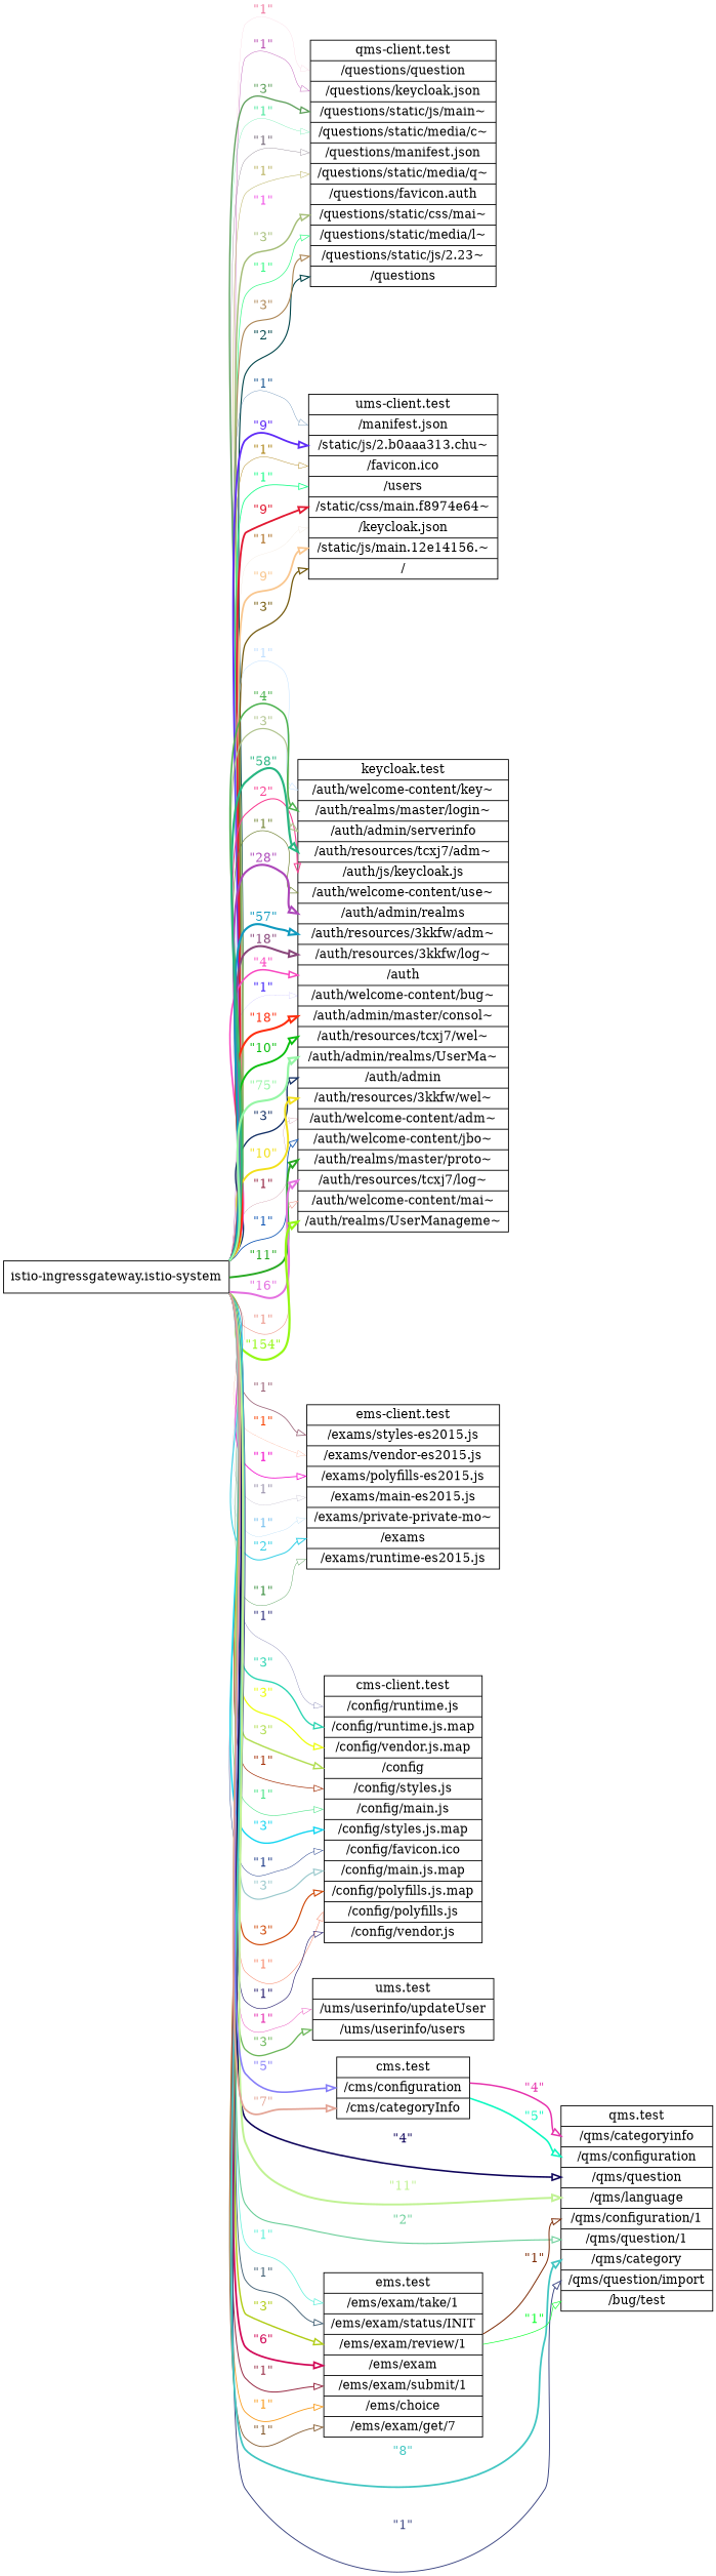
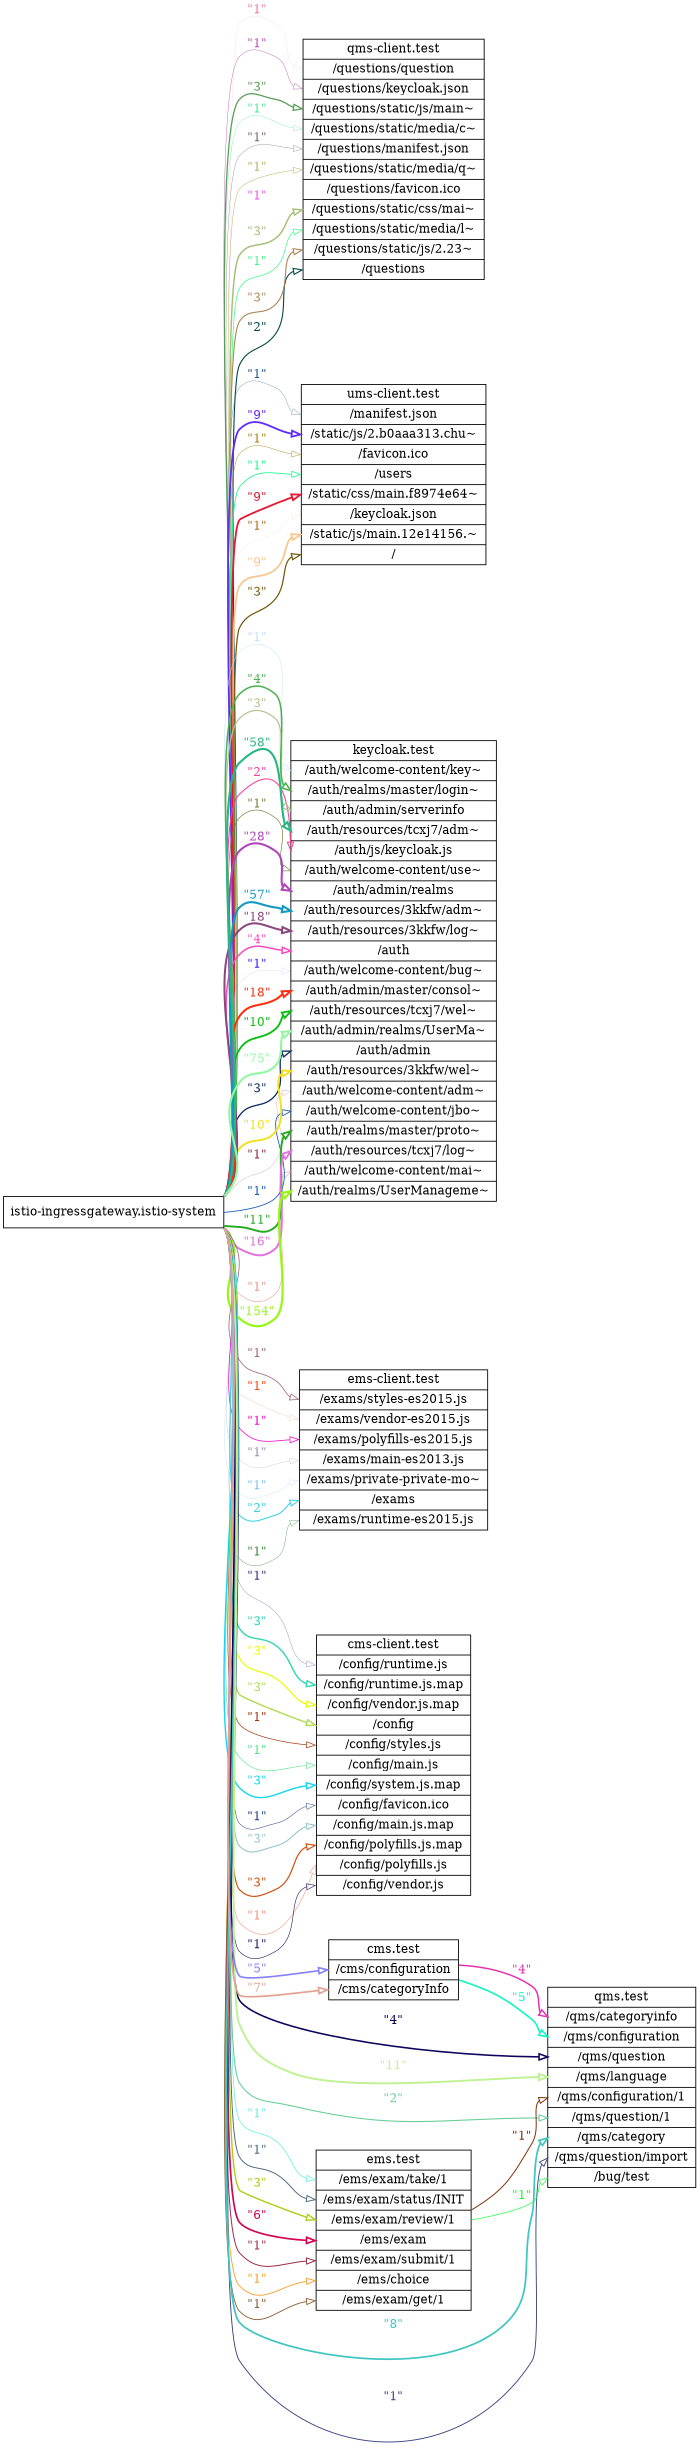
  digraph {
    fontname="DejaVu Serif"
    rankdir=LR
    node [fontname="DejaVu Serif" shape=record]
    edge [arrowhead=empty fontname="DejaVu Serif"]
    n1 [label="<istio_ingressgateway_istio_system> istio-ingressgateway.istio-system"]
-   n2 [label="<qms_client_test> qms-client.test|<_questions_question> /questions/question|<_questions_keycloak_json> /questions/keycloak.json|<_questions_static_js_main_> /questions/static/js/main~|<_questions_static_media_c_> /questions/static/media/c~|<_questions_manifest_json> /questions/manifest.json|<_questions_static_media_q_> /questions/static/media/q~|<_questions_favicon_ico> /questions/favicon.auth|<_questions_static_css_mai_> /questions/static/css/mai~|<_questions_static_media_l_> /questions/static/media/l~|<_questions_static_js_2_23_> /questions/static/js/2.23~|<_questions> /questions"]
+   n2 [label="<qms_client_test> qms-client.test|<_questions_question> /questions/question|<_questions_keycloak_json> /questions/keycloak.json|<_questions_static_js_main_> /questions/static/js/main~|<_questions_static_media_c_> /questions/static/media/c~|<_questions_manifest_json> /questions/manifest.json|<_questions_static_media_q_> /questions/static/media/q~|<_questions_favicon_ico> /questions/favicon.ico|<_questions_static_css_mai_> /questions/static/css/mai~|<_questions_static_media_l_> /questions/static/media/l~|<_questions_static_js_2_23_> /questions/static/js/2.23~|<_questions> /questions"]
    n3 [label="<ums_client_test> ums-client.test|<_manifest_json> /manifest.json|<_static_js_2_b0aaa313_chu_> /static/js/2.b0aaa313.chu~|<_favicon_ico> /favicon.ico|<_users> /users|<_static_css_main_f8974e64_> /static/css/main.f8974e64~|<_keycloak_json> /keycloak.json|<_static_js_main_12e14156__> /static/js/main.12e14156.~|<_> /"]
    n4 [label="<keycloak_test> keycloak.test|<_auth_welcome_content_key_> /auth/welcome-content/key~|<_auth_realms_master_login_> /auth/realms/master/login~|<_auth_admin_serverinfo> /auth/admin/serverinfo|<_auth_resources_tcxj7_adm_> /auth/resources/tcxj7/adm~|<_auth_js_keycloak_js> /auth/js/keycloak.js|<_auth_welcome_content_use_> /auth/welcome-content/use~|<_auth_admin_realms> /auth/admin/realms|<_auth_resources_3kkfw_adm_> /auth/resources/3kkfw/adm~|<_auth_resources_3kkfw_log_> /auth/resources/3kkfw/log~|<_auth> /auth|<_auth_welcome_content_bug_> /auth/welcome-content/bug~|<_auth_admin_master_consol_> /auth/admin/master/consol~|<_auth_resources_tcxj7_wel_> /auth/resources/tcxj7/wel~|<_auth_admin_realms_UserMa_> /auth/admin/realms/UserMa~|<_auth_admin> /auth/admin|<_auth_resources_3kkfw_wel_> /auth/resources/3kkfw/wel~|<_auth_welcome_content_adm_> /auth/welcome-content/adm~|<_auth_welcome_content_jbo_> /auth/welcome-content/jbo~|<_auth_realms_master_proto_> /auth/realms/master/proto~|<_auth_resources_tcxj7_log_> /auth/resources/tcxj7/log~|<_auth_welcome_content_mai_> /auth/welcome-content/mai~|<_auth_realms_UserManageme_> /auth/realms/UserManageme~"]
-   n5 [label="<ems_client_test> ems-client.test|<_exams_styles_es2015_js> /exams/styles-es2015.js|<_exams_vendor_es2015_js> /exams/vendor-es2015.js|<_exams_polyfills_es2015_js> /exams/polyfills-es2015.js|<_exams_main_es2015_js> /exams/main-es2015.js|<_exams_private_private_mo_> /exams/private-private-mo~|<_exams> /exams|<_exams_runtime_es2015_js> /exams/runtime-es2015.js"]
-   n6 [label="<cms_client_test> cms-client.test|<_config_runtime_js> /config/runtime.js|<_config_runtime_js_map> /config/runtime.js.map|<_config_vendor_js_map> /config/vendor.js.map|<_config> /config|<_config_styles_js> /config/styles.js|<_config_main_js> /config/main.js|<_config_styles_js_map> /config/styles.js.map|<_config_favicon_ico> /config/favicon.ico|<_config_main_js_map> /config/main.js.map|<_config_polyfills_js_map> /config/polyfills.js.map|<_config_polyfills_js> /config/polyfills.js|<_config_vendor_js> /config/vendor.js"]
-   n7 [label="<ums_test> ums.test|<_ums_userinfo_updateUser> /ums/userinfo/updateUser|<_ums_userinfo_users> /ums/userinfo/users"]
-   n8 [label="<ems_test> ems.test|<_ems_exam_take_1> /ems/exam/take/1|<_ems_exam_status_INIT> /ems/exam/status/INIT|<_ems_exam_review_1> /ems/exam/review/1|<_ems_exam> /ems/exam|<_ems_exam_submit_1> /ems/exam/submit/1|<_ems_choice> /ems/choice|<_ems_exam_get_1> /ems/exam/get/7"]
+   n5 [label="<ems_client_test> ems-client.test|<_exams_styles_es2015_js> /exams/styles-es2015.js|<_exams_vendor_es2015_js> /exams/vendor-es2015.js|<_exams_polyfills_es2015_js> /exams/polyfills-es2015.js|<_exams_main_es2015_js> /exams/main-es2013.js|<_exams_private_private_mo_> /exams/private-private-mo~|<_exams> /exams|<_exams_runtime_es2015_js> /exams/runtime-es2015.js"]
+   n6 [label="<cms_client_test> cms-client.test|<_config_runtime_js> /config/runtime.js|<_config_runtime_js_map> /config/runtime.js.map|<_config_vendor_js_map> /config/vendor.js.map|<_config> /config|<_config_styles_js> /config/styles.js|<_config_main_js> /config/main.js|<_config_styles_js_map> /config/system.js.map|<_config_favicon_ico> /config/favicon.ico|<_config_main_js_map> /config/main.js.map|<_config_polyfills_js_map> /config/polyfills.js.map|<_config_polyfills_js> /config/polyfills.js|<_config_vendor_js> /config/vendor.js"]
+   n8 [label="<ems_test> ems.test|<_ems_exam_take_1> /ems/exam/take/1|<_ems_exam_status_INIT> /ems/exam/status/INIT|<_ems_exam_review_1> /ems/exam/review/1|<_ems_exam> /ems/exam|<_ems_exam_submit_1> /ems/exam/submit/1|<_ems_choice> /ems/choice|<_ems_exam_get_1> /ems/exam/get/1"]
    n9 [label="<qms_test> qms.test|<_qms_categoryinfo> /qms/categoryinfo|<_qms_configuration> /qms/configuration|<_qms_question> /qms/question|<_qms_language> /qms/language|<_qms_configuration_1> /qms/configuration/1|<_qms_question_1> /qms/question/1|<_qms_category> /qms/category|<_qms_question_import> /qms/question/import|<_qms_test> /bug/test"]
    n10 [label="<cms_test> cms.test|<_cms_configuration> /cms/configuration|<_cms_categoryInfo> /cms/categoryInfo"]
    n1 -> n2 [color="#f051e6" headport=_questions_favicon_ico label=<<font color="#f051e6">"1"</font>> penwidth=0.030120481927710843 tailport="_questions_favicon_ico:e"]
    n1 -> n2 [color="#ef78a0" headport=_questions_question label=<<font color="#ef78a0">"1"</font>> penwidth=0.12048192771084337 tailport="_questions_question:e"]
    n1 -> n2 [color="#4ae79c" headport=_questions_static_media_c_ label=<<font color="#4ae79c">"1"</font>> penwidth=0.3313253012048192 tailport="_questions_static_media_c_:e"]
    n1 -> n2 [color="#736777" headport=_questions_manifest_json label=<<font color="#736777">"1"</font>> penwidth=0.36144578313253 tailport="_questions_manifest_json:e"]
    n1 -> n2 [color="#b74cb0" headport=_questions_keycloak_json label=<<font color="#b74cb0">"1"</font>> penwidth=0.4518072289156625 tailport="_questions_keycloak_json:e"]
    n1 -> n2 [color="#b9b261" headport=_questions_static_media_q_ label=<<font color="#b9b261">"1"</font>> penwidth=0.5722891566265059 tailport="_questions_static_media_q_:e"]
    n1 -> n2 [color="#3bf988" headport=_questions_static_media_l_ label=<<font color="#3bf988">"1"</font>> penwidth=0.813253012048193 tailport="_questions_static_media_l_:e"]
    n1 -> n2 [color="#02464b" headport=_questions label=<<font color="#02464b">"2"</font>> penwidth=1.2650602409638554 tailport="_questions:e"]
    n1 -> n2 [color="#ad8757" headport=_questions_static_js_2_23_ label=<<font color="#ad8757">"3"</font>> penwidth=1.2951807228915662 tailport="_questions_static_js_2_23_:e"]
    n1 -> n2 [color="#5a9d57" headport=_questions_static_js_main_ label=<<font color="#5a9d57">"3"</font>> penwidth=1.4759036144578308 tailport="_questions_static_js_main_:e"]
    n1 -> n2 [color="#a6be79" headport=_questions_static_css_mai_ label=<<font color="#a6be79">"3"</font>> penwidth=1.6867469879518062 tailport="_questions_static_css_mai_:e"]
    n1 -> n3 [color="#ab6a1d" headport=_keycloak_json label=<<font color="#ab6a1d">"1"</font>> penwidth=0.060240963855421686 tailport="_keycloak_json:e"]
    n1 -> n3 [color="#1e5992" headport=_manifest_json label=<<font color="#1e5992">"1"</font>> penwidth=0.30120481927710835 tailport="_manifest_json:e"]
    n1 -> n3 [color="#aa7f0d" headport=_favicon_ico label=<<font color="#aa7f0d">"1"</font>> penwidth=0.4819277108433733 tailport="_favicon_ico:e"]
    n1 -> n3 [color="#15fd87" headport=_users label=<<font color="#15fd87">"1"</font>> penwidth=0.9337349397590365 tailport="_users:e"]
    n1 -> n3 [color="#755b0f" headport=_ label=<<font color="#755b0f">"3"</font>> penwidth=1.44578313253012 tailport="_:e"]
    n1 -> n3 [color="#f9c68e" headport=_static_js_main_12e14156__ label=<<font color="#f9c68e">"9"</font>> penwidth=2.0481927710843357 tailport="_static_js_main_12e14156__:e"]
    n1 -> n3 [color="#5f2cf7" headport=_static_js_2_b0aaa313_chu_ label=<<font color="#5f2cf7">"9"</font>> penwidth=2.0783132530120465 tailport="_static_js_2_b0aaa313_chu_:e"]
    n1 -> n3 [color="#e21932" headport=_static_css_main_f8974e64_ label=<<font color="#e21932">"9"</font>> penwidth=2.1084337349397573 tailport="_static_css_main_f8974e64_:e"]
    n1 -> n4 [color="#391cf9" headport=_auth_welcome_content_bug_ label=<<font color="#391cf9">"1"</font>> penwidth=0.09036144578313253 tailport="_auth_welcome_content_bug_:e"]
    n1 -> n4 [color="#92203e" headport=_auth_welcome_content_adm_ label=<<font color="#92203e">"1"</font>> penwidth=0.18072289156626503 tailport="_auth_welcome_content_adm_:e"]
    n1 -> n4 [color="#bfdfff" headport=_auth_welcome_content_key_ label=<<font color="#bfdfff">"1"</font>> penwidth=0.5120481927710842 tailport="_auth_welcome_content_key_:e"]
    n1 -> n4 [color="#ec968a" headport=_auth_welcome_content_mai_ label=<<font color="#ec968a">"1"</font>> penwidth=0.6325301204819277 tailport="_auth_welcome_content_mai_:e"]
    n1 -> n4 [color="#6f8131" headport=_auth_welcome_content_use_ label=<<font color="#6f8131">"1"</font>> penwidth=0.7530120481927712 tailport="_auth_welcome_content_use_:e"]
    n1 -> n4 [color="#155ab6" headport=_auth_welcome_content_jbo_ label=<<font color="#155ab6">"1"</font>> penwidth=0.9638554216867474 tailport="_auth_welcome_content_jbo_:e"]
    n1 -> n4 [color="#f84093" headport=_auth_js_keycloak_js label=<<font color="#f84093">"2"</font>> penwidth=1.2048192771084338 tailport="_auth_js_keycloak_js:e"]
    n1 -> n4 [color="#b1c48f" headport=_auth_admin_serverinfo label=<<font color="#b1c48f">"3"</font>> penwidth=1.3855421686746985 tailport="_auth_admin_serverinfo:e"]
    n1 -> n4 [color="#122e64" headport=_auth_admin label=<<font color="#122e64">"3"</font>> penwidth=1.5361445783132524 tailport="_auth_admin:e"]
    n1 -> n4 [color="#f948c1" headport=_auth label=<<font color="#f948c1">"4"</font>> penwidth=1.7469879518072278 tailport="_auth:e"]
    n1 -> n4 [color="#4db24f" headport=_auth_realms_master_login_ label=<<font color="#4db24f">"4"</font>> penwidth=1.7771084337349385 tailport="_auth_realms_master_login_:e"]
    n1 -> n4 [color="#0bbf0f" headport=_auth_resources_tcxj7_wel_ label=<<font color="#0bbf0f">"10"</font>> penwidth=2.168674698795179 tailport="_auth_resources_tcxj7_wel_:e"]
    n1 -> n4 [color="#f2e01b" headport=_auth_resources_3kkfw_wel_ label=<<font color="#f2e01b">"10"</font>> penwidth=2.1987951807228896 tailport="_auth_resources_3kkfw_wel_:e"]
    n1 -> n4 [color="#28a923" headport=_auth_realms_master_proto_ label=<<font color="#28a923">"11"</font>> penwidth=2.2289156626506004 tailport="_auth_realms_master_proto_:e"]
    n1 -> n4 [color="#e471e0" headport=_auth_resources_tcxj7_log_ label=<<font color="#e471e0">"16"</font>> penwidth=2.289156626506022 tailport="_auth_resources_tcxj7_log_:e"]
    n1 -> n4 [color="#89477b" headport=_auth_resources_3kkfw_log_ label=<<font color="#89477b">"18"</font>> penwidth=2.3192771084337327 tailport="_auth_resources_3kkfw_log_:e"]
    n1 -> n4 [color="#fe2d0e" headport=_auth_admin_master_consol_ label=<<font color="#fe2d0e">"18"</font>> penwidth=2.3493975903614435 tailport="_auth_admin_master_consol_:e"]
    n1 -> n4 [color="#ac46b9" headport=_auth_admin_realms label=<<font color="#ac46b9">"28"</font>> penwidth=2.3795180722891542 tailport="_auth_admin_realms:e"]
    n1 -> n4 [color="#109abf" headport=_auth_resources_3kkfw_adm_ label=<<font color="#109abf">"57"</font>> penwidth=2.409638554216865 tailport="_auth_resources_3kkfw_adm_:e"]
    n1 -> n4 [color="#28b682" headport=_auth_resources_tcxj7_adm_ label=<<font color="#28b682">"58"</font>> penwidth=2.439759036144576 tailport="_auth_resources_tcxj7_adm_:e"]
    n1 -> n4 [color="#95f6a5" headport=_auth_admin_realms_UserMa_ label=<<font color="#95f6a5">"75"</font>> penwidth=2.4698795180722866 tailport="_auth_admin_realms_UserMa_:e"]
    n1 -> n4 [color="#95f814" headport=_auth_realms_UserManageme_ label=<<font color="#95f814">"154"</font>> penwidth=2.4999999999999973 tailport="_auth_realms_UserManageme_:e"]
    n1 -> n5 [color="#f94708" headport=_exams_vendor_es2015_js label=<<font color="#f94708">"1"</font>> penwidth=0.1506024096385542 tailport="_exams_vendor_es2015_js:e"]
    n1 -> n5 [color="#74beee" headport=_exams_private_private_mo_ label=<<font color="#74beee">"1"</font>> penwidth=0.21084337349397586 tailport="_exams_private_private_mo_:e"]
    n1 -> n5 [color="#9991ab" headport=_exams_main_es2015_js label=<<font color="#9991ab">"1"</font>> penwidth=0.2409638554216867 tailport="_exams_main_es2015_js:e"]
    n1 -> n5 [color="#328a37" headport=_exams_runtime_es2015_js label=<<font color="#328a37">"1"</font>> penwidth=0.39156626506024084 tailport="_exams_runtime_es2015_js:e"]
    n1 -> n5 [color="#f102c9" headport=_exams_polyfills_es2015_js label=<<font color="#f102c9">"1"</font>> penwidth=0.8734939759036148 tailport="_exams_polyfills_es2015_js:e"]
    n1 -> n5 [color="#9d677b" headport=_exams_styles_es2015_js label=<<font color="#9d677b">"1"</font>> penwidth=0.9036144578313257 tailport="_exams_styles_es2015_js:e"]
    n1 -> n5 [color="#37d0e6" headport=_exams label=<<font color="#37d0e6">"2"</font>> penwidth=1.174698795180723 tailport="_exams:e"]
    n1 -> n6 [color="#31327e" headport=_config_runtime_js label=<<font color="#31327e">"1"</font>> penwidth=0.2710843373493975 tailport="_config_runtime_js:e"]
    n1 -> n6 [color="#1d3b88" headport=_config_favicon_ico label=<<font color="#1d3b88">"1"</font>> penwidth=0.542168674698795 tailport="_config_favicon_ico:e"]
    n1 -> n6 [color="#f78b6d" headport=_config_polyfills_js label=<<font color="#f78b6d">"1"</font>> penwidth=0.6024096385542168 tailport="_config_polyfills_js:e"]
    n1 -> n6 [color="#4ce488" headport=_config_main_js label=<<font color="#4ce488">"1"</font>> penwidth=0.6626506024096386 tailport="_config_main_js:e"]
    n1 -> n6 [color="#241c6d" headport=_config_vendor_js label=<<font color="#241c6d">"1"</font>> penwidth=0.6927710843373495 tailport="_config_vendor_js:e"]
    n1 -> n6 [color="#a5330b" headport=_config_styles_js label=<<font color="#a5330b">"1"</font>> penwidth=0.7831325301204821 tailport="_config_styles_js:e"]
    n1 -> n6 [color="#d04a0a" headport=_config_polyfills_js_map label=<<font color="#d04a0a">"3"</font>> penwidth=1.325301204819277 tailport="_config_polyfills_js_map:e"]
    n1 -> n6 [color="#9bc9cd" headport=_config_main_js_map label=<<font color="#9bc9cd">"3"</font>> penwidth=1.3554216867469877 tailport="_config_main_js_map:e"]
    n1 -> n6 [color="#ecfd07" headport=_config_vendor_js_map label=<<font color="#ecfd07">"3"</font>> penwidth=1.4156626506024093 tailport="_config_vendor_js_map:e"]
    n1 -> n6 [color="#2cd5b2" headport=_config_runtime_js_map label=<<font color="#2cd5b2">"3"</font>> penwidth=1.5662650602409631 tailport="_config_runtime_js_map:e"]
    n1 -> n6 [color="#12d5f1" headport=_config_styles_js_map label=<<font color="#12d5f1">"3"</font>> penwidth=1.596385542168674 tailport="_config_styles_js_map:e"]
    n1 -> n6 [color="#b1dd52" headport=_config label=<<font color="#b1dd52">"3"</font>> penwidth=1.6566265060240954 tailport="_config:e"]
-   n1 -> n7 [color="#e325ac" headport=_ums_userinfo_updateUser label=<<font color="#e325ac">"1"</font>> penwidth=0.42168674698795167 tailport="_ums_userinfo_updateUser:e"]
-   n1 -> n7 [color="#6db75b" headport=_ums_userinfo_users label=<<font color="#6db75b">"3"</font>> penwidth=1.5060240963855416 tailport="_ums_userinfo_users:e"]
    n1 -> n8 [color="#62f0da" headport=_ems_exam_take_1 label=<<font color="#62f0da">"1"</font>> penwidth=0.8433734939759039 tailport="_ems_exam_take_1:e"]
    n1 -> n8 [color="#f89d20" headport=_ems_choice label=<<font color="#f89d20">"1"</font>> penwidth=0.9939759036144583 tailport="_ems_choice:e"]
    n1 -> n8 [color="#885f34" headport=_ems_exam_get_1 label=<<font color="#885f34">"1"</font>> penwidth=1.0240963855421692 tailport="_ems_exam_get_1:e"]
    n1 -> n8 [color="#49667a" headport=_ems_exam_status_INIT label=<<font color="#49667a">"1"</font>> penwidth=1.0843373493975907 tailport="_ems_exam_status_INIT:e"]
    n1 -> n8 [color="#992e47" headport=_ems_exam_submit_1 label=<<font color="#992e47">"1"</font>> penwidth=1.1445783132530123 tailport="_ems_exam_submit_1:e"]
    n1 -> n8 [color="#b0cc16" headport=_ems_exam_review_1 label=<<font color="#b0cc16">"3"</font>> penwidth=1.6265060240963847 tailport="_ems_exam_review_1:e"]
    n1 -> n8 [color="#d10655" headport=_ems_exam label=<<font color="#d10655">"6"</font>> penwidth=1.9578313253012032 tailport="_ems_exam:e"]
    n1 -> n9 [color="#394380" headport=_qms_question_import label=<<font color="#394380">"1"</font>> penwidth=1.05421686746988 tailport="_qms_question_import:e"]
    n1 -> n9 [color="#67cd97" headport=_qms_question_1 label=<<font color="#67cd97">"2"</font>> penwidth=1.2349397590361446 tailport="_qms_question_1:e"]
    n1 -> n9 [color="#0d035a" headport=_qms_question label=<<font color="#0d035a">"4"</font>> penwidth=1.8072289156626493 tailport="_qms_question:e"]
    n1 -> n9 [color="#41c6c2" headport=_qms_category label=<<font color="#41c6c2">"8"</font>> penwidth=2.018072289156625 tailport="_qms_category:e"]
    n1 -> n9 [color="#c0f293" headport=_qms_language label=<<font color="#c0f293">"11"</font>> penwidth=2.259036144578311 tailport="_qms_language:e"]
    n1 -> n10 [color="#877ff8" headport=_cms_configuration label=<<font color="#877ff8">"5"</font>> penwidth=1.8674698795180709 tailport="_cms_configuration:e"]
    n1 -> n10 [color="#e3a394" headport=_cms_categoryInfo label=<<font color="#e3a394">"7"</font>> penwidth=1.987951807228914 tailport="_cms_categoryInfo:e"]
    n8 -> n9 [color="#09ff2a" headport=_qms_test label=<<font color="#09ff2a">"1"</font>> penwidth=0.7228915662650603 tailport="_qms_test:e"]
    n8 -> n9 [color="#7d2b06" headport=_qms_configuration_1 label=<<font color="#7d2b06">"1"</font>> penwidth=1.1144578313253015 tailport="_qms_configuration_1:e"]
    n10 -> n9 [color="#e633ad" headport=_qms_categoryinfo label=<<font color="#e633ad">"4"</font>> penwidth=1.716867469879517 tailport="_qms_categoryinfo:e"]
    n10 -> n9 [color="#0cf8c0" headport=_qms_configuration label=<<font color="#0cf8c0">"5"</font>> penwidth=1.83734939759036 tailport="_qms_configuration:e"]
  }
